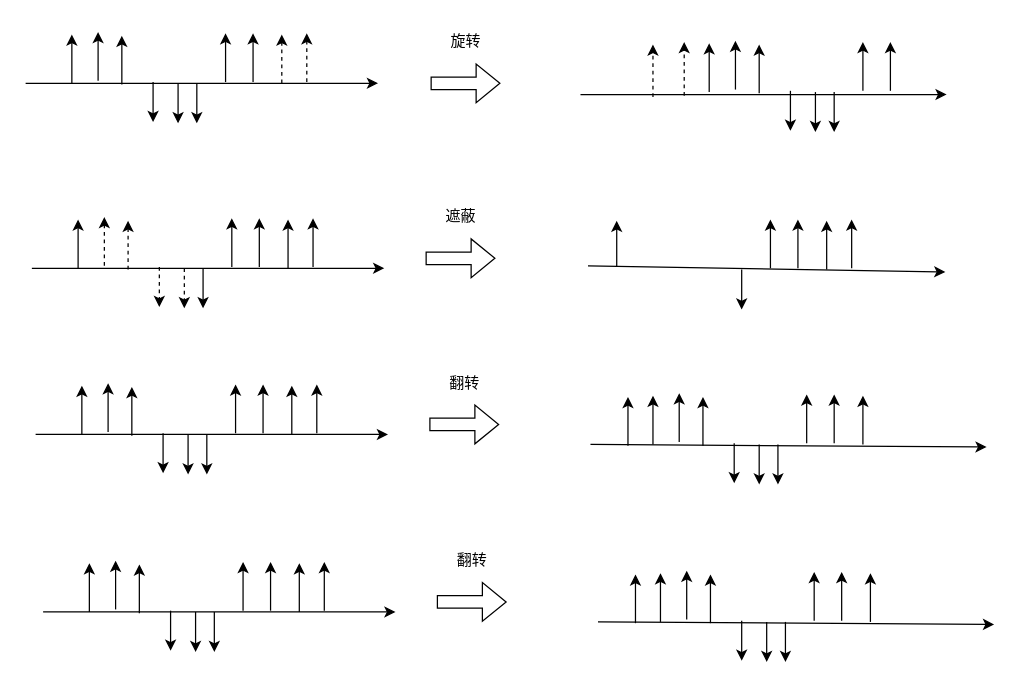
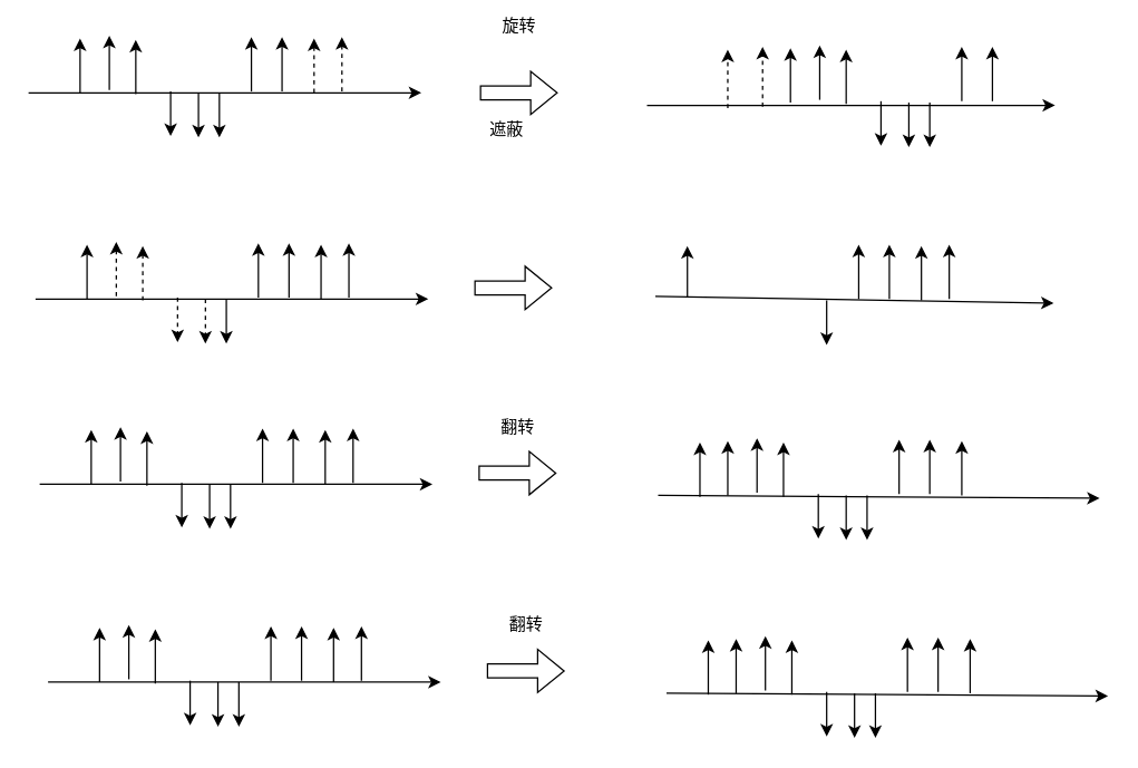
  <mxCell id="0" />
  <mxCell id="1" parent="0" />
  <mxCell id="2" value="" style="shape=flexArrow;endArrow=classic;html=1;rounded=0;" edge="1" parent="1"><mxGeometry width="50" height="50" relative="1" as="geometry"><mxPoint x="344" y="66" as="sourcePoint" /><mxPoint x="400" y="66" as="targetPoint" /></mxGeometry></mxCell>
  <mxCell id="3" value="" style="endArrow=classic;html=1;rounded=0;" edge="1" parent="1"><mxGeometry width="50" height="50" relative="1" as="geometry"><mxPoint x="57" y="66" as="sourcePoint" /><mxPoint x="57" y="27" as="targetPoint" /></mxGeometry></mxCell>
  <mxCell id="4" value="" style="endArrow=classic;html=1;rounded=0;" edge="1" parent="1"><mxGeometry width="50" height="50" relative="1" as="geometry"><mxPoint x="20" y="66" as="sourcePoint" /><mxPoint x="302" y="66" as="targetPoint" /></mxGeometry></mxCell>
  <mxCell id="5" value="" style="endArrow=classic;html=1;rounded=0;" edge="1" parent="1"><mxGeometry width="50" height="50" relative="1" as="geometry"><mxPoint x="78" y="64" as="sourcePoint" /><mxPoint x="78" y="25" as="targetPoint" /></mxGeometry></mxCell>
  <mxCell id="6" value="" style="endArrow=classic;html=1;rounded=0;" edge="1" parent="1"><mxGeometry width="50" height="50" relative="1" as="geometry"><mxPoint x="97" y="67" as="sourcePoint" /><mxPoint x="97" y="28" as="targetPoint" /></mxGeometry></mxCell>
  <mxCell id="7" value="" style="endArrow=classic;html=1;rounded=0;" edge="1" parent="1"><mxGeometry width="50" height="50" relative="1" as="geometry"><mxPoint x="122" y="65" as="sourcePoint" /><mxPoint x="122" y="97" as="targetPoint" /></mxGeometry></mxCell>
  <mxCell id="8" value="" style="endArrow=classic;html=1;rounded=0;" edge="1" parent="1"><mxGeometry width="50" height="50" relative="1" as="geometry"><mxPoint x="142" y="66" as="sourcePoint" /><mxPoint x="142" y="98" as="targetPoint" /></mxGeometry></mxCell>
  <mxCell id="9" value="" style="endArrow=classic;html=1;rounded=0;" edge="1" parent="1"><mxGeometry width="50" height="50" relative="1" as="geometry"><mxPoint x="157" y="66" as="sourcePoint" /><mxPoint x="157" y="98" as="targetPoint" /></mxGeometry></mxCell>
  <mxCell id="10" value="" style="endArrow=classic;html=1;rounded=0;" edge="1" parent="1"><mxGeometry width="50" height="50" relative="1" as="geometry"><mxPoint x="180" y="65" as="sourcePoint" /><mxPoint x="180" y="26" as="targetPoint" /></mxGeometry></mxCell>
  <mxCell id="11" value="" style="endArrow=classic;html=1;rounded=0;" edge="1" parent="1"><mxGeometry width="50" height="50" relative="1" as="geometry"><mxPoint x="202" y="65" as="sourcePoint" /><mxPoint x="202" y="26" as="targetPoint" /></mxGeometry></mxCell>
  <mxCell id="12" value="" style="endArrow=classic;html=1;rounded=0;dashed=1;" edge="1" parent="1"><mxGeometry width="50" height="50" relative="1" as="geometry"><mxPoint x="225" y="66" as="sourcePoint" /><mxPoint x="225" y="27" as="targetPoint" /></mxGeometry></mxCell>
  <mxCell id="13" value="" style="endArrow=classic;html=1;rounded=1;curved=0;dashed=1;" edge="1" parent="1"><mxGeometry width="50" height="50" relative="1" as="geometry"><mxPoint x="245" y="65" as="sourcePoint" /><mxPoint x="245" y="26" as="targetPoint" /></mxGeometry></mxCell>
  <mxCell id="14" value="" style="endArrow=classic;html=1;rounded=0;" edge="1" parent="1"><mxGeometry width="50" height="50" relative="1" as="geometry"><mxPoint x="62" y="214" as="sourcePoint" /><mxPoint x="62" y="175" as="targetPoint" /></mxGeometry></mxCell>
  <mxCell id="15" value="" style="endArrow=classic;html=1;rounded=0;" edge="1" parent="1"><mxGeometry width="50" height="50" relative="1" as="geometry"><mxPoint x="25" y="214" as="sourcePoint" /><mxPoint x="307" y="214" as="targetPoint" /></mxGeometry></mxCell>
  <mxCell id="16" value="" style="endArrow=classic;html=1;rounded=0;dashed=1;" edge="1" parent="1"><mxGeometry width="50" height="50" relative="1" as="geometry"><mxPoint x="83" y="212" as="sourcePoint" /><mxPoint x="83" y="173" as="targetPoint" /></mxGeometry></mxCell>
  <mxCell id="17" value="" style="endArrow=classic;html=1;rounded=0;dashed=1;" edge="1" parent="1"><mxGeometry width="50" height="50" relative="1" as="geometry"><mxPoint x="102" y="215" as="sourcePoint" /><mxPoint x="102" y="176" as="targetPoint" /></mxGeometry></mxCell>
  <mxCell id="18" value="" style="endArrow=classic;html=1;rounded=0;dashed=1;" edge="1" parent="1"><mxGeometry width="50" height="50" relative="1" as="geometry"><mxPoint x="127" y="213" as="sourcePoint" /><mxPoint x="127" y="245" as="targetPoint" /></mxGeometry></mxCell>
  <mxCell id="19" value="" style="endArrow=classic;html=1;rounded=0;dashed=1;" edge="1" parent="1"><mxGeometry width="50" height="50" relative="1" as="geometry"><mxPoint x="147" y="214" as="sourcePoint" /><mxPoint x="147" y="246" as="targetPoint" /></mxGeometry></mxCell>
  <mxCell id="20" value="" style="endArrow=classic;html=1;rounded=0;" edge="1" parent="1"><mxGeometry width="50" height="50" relative="1" as="geometry"><mxPoint x="162" y="214" as="sourcePoint" /><mxPoint x="162" y="246" as="targetPoint" /></mxGeometry></mxCell>
  <mxCell id="21" value="" style="endArrow=classic;html=1;rounded=0;" edge="1" parent="1"><mxGeometry width="50" height="50" relative="1" as="geometry"><mxPoint x="185" y="213" as="sourcePoint" /><mxPoint x="185" y="174" as="targetPoint" /></mxGeometry></mxCell>
  <mxCell id="22" value="" style="endArrow=classic;html=1;rounded=0;" edge="1" parent="1"><mxGeometry width="50" height="50" relative="1" as="geometry"><mxPoint x="207" y="213" as="sourcePoint" /><mxPoint x="207" y="174" as="targetPoint" /></mxGeometry></mxCell>
  <mxCell id="23" value="" style="endArrow=classic;html=1;rounded=0;" edge="1" parent="1"><mxGeometry width="50" height="50" relative="1" as="geometry"><mxPoint x="230" y="214" as="sourcePoint" /><mxPoint x="230" y="175" as="targetPoint" /></mxGeometry></mxCell>
  <mxCell id="24" value="" style="endArrow=classic;html=1;rounded=0;" edge="1" parent="1"><mxGeometry width="50" height="50" relative="1" as="geometry"><mxPoint x="250" y="213" as="sourcePoint" /><mxPoint x="250" y="174" as="targetPoint" /></mxGeometry></mxCell>
- <mxCell id="25" value="旋转" style="text;html=1;align=center;verticalAlign=middle;resizable=0;points=[];autosize=1;strokeColor=none;fillColor=none;" vertex="1" parent="1"><mxGeometry x="350.5" y="20" width="42" height="26" as="geometry" /></mxCell>
+ <mxCell id="25" value="旋转" style="text;html=1;align=center;verticalAlign=middle;resizable=0;points=[];autosize=1;strokeColor=none;fillColor=none;" vertex="1" parent="1"><mxGeometry x="350.5" y="5" width="42" height="26" as="geometry" /></mxCell>
  <mxCell id="26" value="" style="endArrow=classic;html=1;rounded=0;" edge="1" parent="1"><mxGeometry width="50" height="50" relative="1" as="geometry"><mxPoint x="567" y="73" as="sourcePoint" /><mxPoint x="567" y="34" as="targetPoint" /></mxGeometry></mxCell>
  <mxCell id="27" value="" style="endArrow=classic;html=1;rounded=0;" edge="1" parent="1"><mxGeometry width="50" height="50" relative="1" as="geometry"><mxPoint x="464" y="75" as="sourcePoint" /><mxPoint y="75" as="targetPoint" x="757" /></mxGeometry></mxCell>
  <mxCell id="28" value="" style="endArrow=classic;html=1;rounded=0;" edge="1" parent="1"><mxGeometry width="50" height="50" relative="1" as="geometry"><mxPoint x="588" y="71" as="sourcePoint" /><mxPoint x="588" y="32" as="targetPoint" /></mxGeometry></mxCell>
  <mxCell id="29" value="" style="endArrow=classic;html=1;rounded=0;" edge="1" parent="1"><mxGeometry width="50" height="50" relative="1" as="geometry"><mxPoint x="607" y="74" as="sourcePoint" /><mxPoint x="607" y="35" as="targetPoint" /></mxGeometry></mxCell>
  <mxCell id="30" value="" style="endArrow=classic;html=1;rounded=0;" edge="1" parent="1"><mxGeometry width="50" height="50" relative="1" as="geometry"><mxPoint x="632" y="72" as="sourcePoint" /><mxPoint x="632" y="104" as="targetPoint" /></mxGeometry></mxCell>
  <mxCell id="31" value="" style="endArrow=classic;html=1;rounded=0;" edge="1" parent="1"><mxGeometry width="50" height="50" relative="1" as="geometry"><mxPoint x="652" y="73" as="sourcePoint" /><mxPoint x="652" y="105" as="targetPoint" /></mxGeometry></mxCell>
  <mxCell id="32" value="" style="endArrow=classic;html=1;rounded=0;" edge="1" parent="1"><mxGeometry width="50" height="50" relative="1" as="geometry"><mxPoint x="667" y="73" as="sourcePoint" /><mxPoint x="667" y="105" as="targetPoint" /></mxGeometry></mxCell>
  <mxCell id="33" value="" style="endArrow=classic;html=1;rounded=0;" edge="1" parent="1"><mxGeometry width="50" height="50" relative="1" as="geometry"><mxPoint x="690" y="72" as="sourcePoint" /><mxPoint x="690" y="33" as="targetPoint" /></mxGeometry></mxCell>
  <mxCell id="34" value="" style="endArrow=classic;html=1;rounded=0;" edge="1" parent="1"><mxGeometry width="50" height="50" relative="1" as="geometry"><mxPoint x="712" y="72" as="sourcePoint" /><mxPoint x="712" y="33" as="targetPoint" /></mxGeometry></mxCell>
  <mxCell id="35" value="" style="endArrow=classic;html=1;rounded=0;dashed=1;" edge="1" parent="1"><mxGeometry width="50" height="50" relative="1" as="geometry"><mxPoint x="547" y="76" as="sourcePoint" /><mxPoint x="547" y="33" as="targetPoint" /></mxGeometry></mxCell>
  <mxCell id="36" value="" style="endArrow=classic;html=1;rounded=0;dashed=1;" edge="1" parent="1"><mxGeometry width="50" height="50" relative="1" as="geometry"><mxPoint x="522" y="77" as="sourcePoint" /><mxPoint x="522" y="35" as="targetPoint" /></mxGeometry></mxCell>
  <mxCell id="37" value="" style="shape=flexArrow;endArrow=classic;html=1;rounded=0;" edge="1" parent="1"><mxGeometry width="50" height="50" relative="1" as="geometry"><mxPoint x="340" y="206" as="sourcePoint" /><mxPoint x="396" y="206" as="targetPoint" /></mxGeometry></mxCell>
- <mxCell id="38" value="遮蔽" style="text;html=1;align=center;verticalAlign=middle;resizable=0;points=[];autosize=1;strokeColor=none;fillColor=none;" vertex="1" parent="1"><mxGeometry x="346.5" y="160" width="42" height="26" as="geometry" /></mxCell>
+ <mxCell id="38" value="遮蔽" style="text;html=1;align=center;verticalAlign=middle;resizable=0;points=[];autosize=1;strokeColor=none;fillColor=none;" vertex="1" parent="1"><mxGeometry x="341.5" y="80" width="42" height="26" as="geometry" /></mxCell>
  <mxCell id="39" value="" style="endArrow=classic;html=1;rounded=0;" edge="1" parent="1"><mxGeometry width="50" height="50" relative="1" as="geometry"><mxPoint x="493" y="213" as="sourcePoint" /><mxPoint x="493" y="176" as="targetPoint" /></mxGeometry></mxCell>
  <mxCell id="40" value="" style="endArrow=classic;html=1;rounded=0;" edge="1" parent="1"><mxGeometry width="50" height="50" relative="1" as="geometry"><mxPoint x="470" y="212" as="sourcePoint" /><mxPoint x="756" y="217" as="targetPoint" /></mxGeometry></mxCell>
  <mxCell id="41" value="" style="endArrow=classic;html=1;rounded=0;" edge="1" parent="1"><mxGeometry width="50" height="50" relative="1" as="geometry"><mxPoint x="593" y="215" as="sourcePoint" /><mxPoint x="593" y="247" as="targetPoint" /></mxGeometry></mxCell>
  <mxCell id="42" value="" style="endArrow=classic;html=1;rounded=0;" edge="1" parent="1"><mxGeometry width="50" height="50" relative="1" as="geometry"><mxPoint x="616" y="214" as="sourcePoint" /><mxPoint x="616" y="175" as="targetPoint" /></mxGeometry></mxCell>
  <mxCell id="43" value="" style="endArrow=classic;html=1;rounded=0;" edge="1" parent="1"><mxGeometry width="50" height="50" relative="1" as="geometry"><mxPoint x="638" y="214" as="sourcePoint" /><mxPoint x="638" y="175" as="targetPoint" /></mxGeometry></mxCell>
  <mxCell id="44" value="" style="endArrow=classic;html=1;rounded=0;" edge="1" parent="1"><mxGeometry width="50" height="50" relative="1" as="geometry"><mxPoint x="661" y="215" as="sourcePoint" /><mxPoint x="661" y="176" as="targetPoint" /></mxGeometry></mxCell>
  <mxCell id="45" value="" style="endArrow=classic;html=1;rounded=0;" edge="1" parent="1"><mxGeometry width="50" height="50" relative="1" as="geometry"><mxPoint x="681" y="214" as="sourcePoint" /><mxPoint x="681" y="175" as="targetPoint" /></mxGeometry></mxCell>
  <mxCell id="46" value="" style="endArrow=classic;html=1;rounded=0;" edge="1" parent="1"><mxGeometry width="50" height="50" relative="1" as="geometry"><mxPoint x="65" y="347" as="sourcePoint" /><mxPoint x="65" y="308" as="targetPoint" /></mxGeometry></mxCell>
  <mxCell id="47" value="" style="endArrow=classic;html=1;rounded=0;" edge="1" parent="1"><mxGeometry width="50" height="50" relative="1" as="geometry"><mxPoint x="28" y="347" as="sourcePoint" /><mxPoint x="310" y="347" as="targetPoint" /></mxGeometry></mxCell>
  <mxCell id="48" value="" style="endArrow=classic;html=1;rounded=0;" edge="1" parent="1"><mxGeometry width="50" height="50" relative="1" as="geometry"><mxPoint x="86" y="345" as="sourcePoint" /><mxPoint x="86" y="306" as="targetPoint" /></mxGeometry></mxCell>
  <mxCell id="49" value="" style="endArrow=classic;html=1;rounded=0;" edge="1" parent="1"><mxGeometry width="50" height="50" relative="1" as="geometry"><mxPoint x="105" y="348" as="sourcePoint" /><mxPoint x="105" y="309" as="targetPoint" /></mxGeometry></mxCell>
  <mxCell id="50" value="" style="endArrow=classic;html=1;rounded=0;" edge="1" parent="1"><mxGeometry width="50" height="50" relative="1" as="geometry"><mxPoint x="130" y="346" as="sourcePoint" /><mxPoint x="130" y="378" as="targetPoint" /></mxGeometry></mxCell>
  <mxCell id="51" value="" style="endArrow=classic;html=1;rounded=0;" edge="1" parent="1"><mxGeometry width="50" height="50" relative="1" as="geometry"><mxPoint x="150" y="347" as="sourcePoint" /><mxPoint x="150" y="379" as="targetPoint" /></mxGeometry></mxCell>
  <mxCell id="52" value="" style="endArrow=classic;html=1;rounded=0;" edge="1" parent="1"><mxGeometry width="50" height="50" relative="1" as="geometry"><mxPoint x="165" y="347" as="sourcePoint" /><mxPoint x="165" y="379" as="targetPoint" /></mxGeometry></mxCell>
  <mxCell id="53" value="" style="endArrow=classic;html=1;rounded=0;" edge="1" parent="1"><mxGeometry width="50" height="50" relative="1" as="geometry"><mxPoint x="188" y="346" as="sourcePoint" /><mxPoint x="188" y="307" as="targetPoint" /></mxGeometry></mxCell>
  <mxCell id="54" value="" style="endArrow=classic;html=1;rounded=0;" edge="1" parent="1"><mxGeometry width="50" height="50" relative="1" as="geometry"><mxPoint x="210" y="346" as="sourcePoint" /><mxPoint x="210" y="307" as="targetPoint" /></mxGeometry></mxCell>
  <mxCell id="55" value="" style="endArrow=classic;html=1;rounded=0;" edge="1" parent="1"><mxGeometry width="50" height="50" relative="1" as="geometry"><mxPoint x="233" y="347" as="sourcePoint" /><mxPoint x="233" y="308" as="targetPoint" /></mxGeometry></mxCell>
  <mxCell id="56" value="" style="endArrow=classic;html=1;rounded=0;" edge="1" parent="1"><mxGeometry width="50" height="50" relative="1" as="geometry"><mxPoint x="253" y="346" as="sourcePoint" /><mxPoint x="253" y="307" as="targetPoint" /></mxGeometry></mxCell>
  <mxCell id="57" value="" style="shape=flexArrow;endArrow=classic;html=1;rounded=0;" edge="1" parent="1"><mxGeometry width="50" height="50" relative="1" as="geometry"><mxPoint x="343" y="339" as="sourcePoint" /><mxPoint x="399" y="339" as="targetPoint" /></mxGeometry></mxCell>
  <mxCell id="58" value="翻转" style="text;html=1;align=center;verticalAlign=middle;resizable=0;points=[];autosize=1;strokeColor=none;fillColor=none;" vertex="1" parent="1"><mxGeometry x="349.5" y="293" width="42" height="26" as="geometry" /></mxCell>
  <mxCell id="59" value="" style="endArrow=classic;html=1;rounded=0;" edge="1" parent="1"><mxGeometry width="50" height="50" relative="1" as="geometry"><mxPoint x="522" y="355" as="sourcePoint" /><mxPoint x="522" y="316" as="targetPoint" /></mxGeometry></mxCell>
  <mxCell id="60" value="" style="endArrow=classic;html=1;rounded=0;" edge="1" parent="1"><mxGeometry width="50" height="50" relative="1" as="geometry"><mxPoint x="472" y="355" as="sourcePoint" /><mxPoint x="789" y="357" as="targetPoint" /></mxGeometry></mxCell>
  <mxCell id="61" value="" style="endArrow=classic;html=1;rounded=0;" edge="1" parent="1"><mxGeometry width="50" height="50" relative="1" as="geometry"><mxPoint x="543" y="353" as="sourcePoint" /><mxPoint x="543" y="314" as="targetPoint" /></mxGeometry></mxCell>
  <mxCell id="62" value="" style="endArrow=classic;html=1;rounded=0;" edge="1" parent="1"><mxGeometry width="50" height="50" relative="1" as="geometry"><mxPoint x="562" y="356" as="sourcePoint" /><mxPoint x="562" y="317" as="targetPoint" /></mxGeometry></mxCell>
  <mxCell id="63" value="" style="endArrow=classic;html=1;rounded=0;" edge="1" parent="1"><mxGeometry width="50" height="50" relative="1" as="geometry"><mxPoint x="587" y="354" as="sourcePoint" /><mxPoint x="587" y="386" as="targetPoint" /></mxGeometry></mxCell>
  <mxCell id="64" value="" style="endArrow=classic;html=1;rounded=0;" edge="1" parent="1"><mxGeometry width="50" height="50" relative="1" as="geometry"><mxPoint x="607" y="355" as="sourcePoint" /><mxPoint x="607" y="387" as="targetPoint" /></mxGeometry></mxCell>
  <mxCell id="65" value="" style="endArrow=classic;html=1;rounded=0;" edge="1" parent="1"><mxGeometry width="50" height="50" relative="1" as="geometry"><mxPoint x="622" y="355" as="sourcePoint" /><mxPoint x="622" y="387" as="targetPoint" /></mxGeometry></mxCell>
  <mxCell id="66" value="" style="endArrow=classic;html=1;rounded=0;" edge="1" parent="1"><mxGeometry width="50" height="50" relative="1" as="geometry"><mxPoint x="645" y="354" as="sourcePoint" /><mxPoint x="645" y="315" as="targetPoint" /></mxGeometry></mxCell>
  <mxCell id="67" value="" style="endArrow=classic;html=1;rounded=0;" edge="1" parent="1"><mxGeometry width="50" height="50" relative="1" as="geometry"><mxPoint x="667" y="354" as="sourcePoint" /><mxPoint x="667" y="315" as="targetPoint" /></mxGeometry></mxCell>
  <mxCell id="68" value="" style="endArrow=classic;html=1;rounded=0;" edge="1" parent="1"><mxGeometry width="50" height="50" relative="1" as="geometry"><mxPoint x="690" y="355" as="sourcePoint" /><mxPoint x="690" y="316" as="targetPoint" /></mxGeometry></mxCell>
  <mxCell id="69" value="" style="endArrow=classic;html=1;rounded=0;" edge="1" parent="1"><mxGeometry width="50" height="50" relative="1" as="geometry"><mxPoint x="502" y="356" as="sourcePoint" /><mxPoint x="502" y="317" as="targetPoint" /></mxGeometry></mxCell>
  <mxCell id="70" value="" style="endArrow=classic;html=1;rounded=0;" edge="1" parent="1"><mxGeometry width="50" height="50" relative="1" as="geometry"><mxPoint x="71" y="489" as="sourcePoint" /><mxPoint x="71" y="450" as="targetPoint" /></mxGeometry></mxCell>
  <mxCell id="71" value="" style="endArrow=classic;html=1;rounded=0;" edge="1" parent="1"><mxGeometry width="50" height="50" relative="1" as="geometry"><mxPoint x="34" y="489" as="sourcePoint" /><mxPoint x="316" y="489" as="targetPoint" /></mxGeometry></mxCell>
  <mxCell id="72" value="" style="endArrow=classic;html=1;rounded=0;" edge="1" parent="1"><mxGeometry width="50" height="50" relative="1" as="geometry"><mxPoint x="92" y="487" as="sourcePoint" /><mxPoint x="92" y="448" as="targetPoint" /></mxGeometry></mxCell>
  <mxCell id="73" value="" style="endArrow=classic;html=1;rounded=0;" edge="1" parent="1"><mxGeometry width="50" height="50" relative="1" as="geometry"><mxPoint x="111" y="490" as="sourcePoint" /><mxPoint x="111" y="451" as="targetPoint" /></mxGeometry></mxCell>
  <mxCell id="74" value="" style="endArrow=classic;html=1;rounded=0;" edge="1" parent="1"><mxGeometry width="50" height="50" relative="1" as="geometry"><mxPoint x="136" y="488" as="sourcePoint" /><mxPoint x="136" y="520" as="targetPoint" /></mxGeometry></mxCell>
  <mxCell id="75" value="" style="endArrow=classic;html=1;rounded=0;" edge="1" parent="1"><mxGeometry width="50" height="50" relative="1" as="geometry"><mxPoint x="156" y="489" as="sourcePoint" /><mxPoint x="156" y="521" as="targetPoint" /></mxGeometry></mxCell>
  <mxCell id="76" value="" style="endArrow=classic;html=1;rounded=0;" edge="1" parent="1"><mxGeometry width="50" height="50" relative="1" as="geometry"><mxPoint x="171" y="489" as="sourcePoint" /><mxPoint x="171" y="521" as="targetPoint" /></mxGeometry></mxCell>
  <mxCell id="77" value="" style="endArrow=classic;html=1;rounded=0;" edge="1" parent="1"><mxGeometry width="50" height="50" relative="1" as="geometry"><mxPoint x="194" y="488" as="sourcePoint" /><mxPoint x="194" y="449" as="targetPoint" /></mxGeometry></mxCell>
  <mxCell id="78" value="" style="endArrow=classic;html=1;rounded=0;" edge="1" parent="1"><mxGeometry width="50" height="50" relative="1" as="geometry"><mxPoint x="216" y="488" as="sourcePoint" /><mxPoint x="216" y="449" as="targetPoint" /></mxGeometry></mxCell>
  <mxCell id="79" value="" style="endArrow=classic;html=1;rounded=0;" edge="1" parent="1"><mxGeometry width="50" height="50" relative="1" as="geometry"><mxPoint x="239" y="489" as="sourcePoint" /><mxPoint x="239" y="450" as="targetPoint" /></mxGeometry></mxCell>
  <mxCell id="80" value="" style="endArrow=classic;html=1;rounded=0;" edge="1" parent="1"><mxGeometry width="50" height="50" relative="1" as="geometry"><mxPoint x="259" y="488" as="sourcePoint" /><mxPoint x="259" y="449" as="targetPoint" /></mxGeometry></mxCell>
  <mxCell id="81" value="" style="shape=flexArrow;endArrow=classic;html=1;rounded=0;" edge="1" parent="1"><mxGeometry width="50" height="50" relative="1" as="geometry"><mxPoint x="349" y="481" as="sourcePoint" /><mxPoint x="405" y="481" as="targetPoint" /></mxGeometry></mxCell>
  <mxCell id="82" value="翻转" style="text;html=1;align=center;verticalAlign=middle;resizable=0;points=[];autosize=1;strokeColor=none;fillColor=none;" vertex="1" parent="1"><mxGeometry x="355.5" y="435" width="42" height="26" as="geometry" /></mxCell>
  <mxCell id="83" value="" style="endArrow=classic;html=1;rounded=0;" edge="1" parent="1"><mxGeometry width="50" height="50" relative="1" as="geometry"><mxPoint x="528" y="497" as="sourcePoint" /><mxPoint x="528" y="458" as="targetPoint" /></mxGeometry></mxCell>
  <mxCell id="84" value="" style="endArrow=classic;html=1;rounded=0;" edge="1" parent="1"><mxGeometry width="50" height="50" relative="1" as="geometry"><mxPoint x="478" y="497" as="sourcePoint" /><mxPoint x="795" y="499" as="targetPoint" /></mxGeometry></mxCell>
  <mxCell id="85" value="" style="endArrow=classic;html=1;rounded=0;" edge="1" parent="1"><mxGeometry width="50" height="50" relative="1" as="geometry"><mxPoint x="549" y="495" as="sourcePoint" /><mxPoint x="549" y="456" as="targetPoint" /></mxGeometry></mxCell>
  <mxCell id="86" value="" style="endArrow=classic;html=1;rounded=0;" edge="1" parent="1"><mxGeometry width="50" height="50" relative="1" as="geometry"><mxPoint x="568" y="498" as="sourcePoint" /><mxPoint x="568" y="459" as="targetPoint" /></mxGeometry></mxCell>
  <mxCell id="87" value="" style="endArrow=classic;html=1;rounded=0;" edge="1" parent="1"><mxGeometry width="50" height="50" relative="1" as="geometry"><mxPoint x="593" y="496" as="sourcePoint" /><mxPoint x="593" y="528" as="targetPoint" /></mxGeometry></mxCell>
  <mxCell id="88" value="" style="endArrow=classic;html=1;rounded=0;" edge="1" parent="1"><mxGeometry width="50" height="50" relative="1" as="geometry"><mxPoint x="613" y="497" as="sourcePoint" /><mxPoint x="613" y="529" as="targetPoint" /></mxGeometry></mxCell>
  <mxCell id="89" value="" style="endArrow=classic;html=1;rounded=0;" edge="1" parent="1"><mxGeometry width="50" height="50" relative="1" as="geometry"><mxPoint x="628" y="497" as="sourcePoint" /><mxPoint x="628" y="529" as="targetPoint" /></mxGeometry></mxCell>
  <mxCell id="90" value="" style="endArrow=classic;html=1;rounded=0;" edge="1" parent="1"><mxGeometry width="50" height="50" relative="1" as="geometry"><mxPoint x="651" y="496" as="sourcePoint" /><mxPoint x="651" y="457" as="targetPoint" /></mxGeometry></mxCell>
  <mxCell id="91" value="" style="endArrow=classic;html=1;rounded=0;" edge="1" parent="1"><mxGeometry width="50" height="50" relative="1" as="geometry"><mxPoint x="673" y="496" as="sourcePoint" /><mxPoint x="673" y="457" as="targetPoint" /></mxGeometry></mxCell>
  <mxCell id="92" value="" style="endArrow=classic;html=1;rounded=0;" edge="1" parent="1"><mxGeometry width="50" height="50" relative="1" as="geometry"><mxPoint x="696" y="497" as="sourcePoint" /><mxPoint x="696" y="458" as="targetPoint" /></mxGeometry></mxCell>
  <mxCell id="93" value="" style="endArrow=classic;html=1;rounded=0;" edge="1" parent="1"><mxGeometry width="50" height="50" relative="1" as="geometry"><mxPoint x="508" y="498" as="sourcePoint" /><mxPoint x="508" y="459" as="targetPoint" /></mxGeometry></mxCell>
